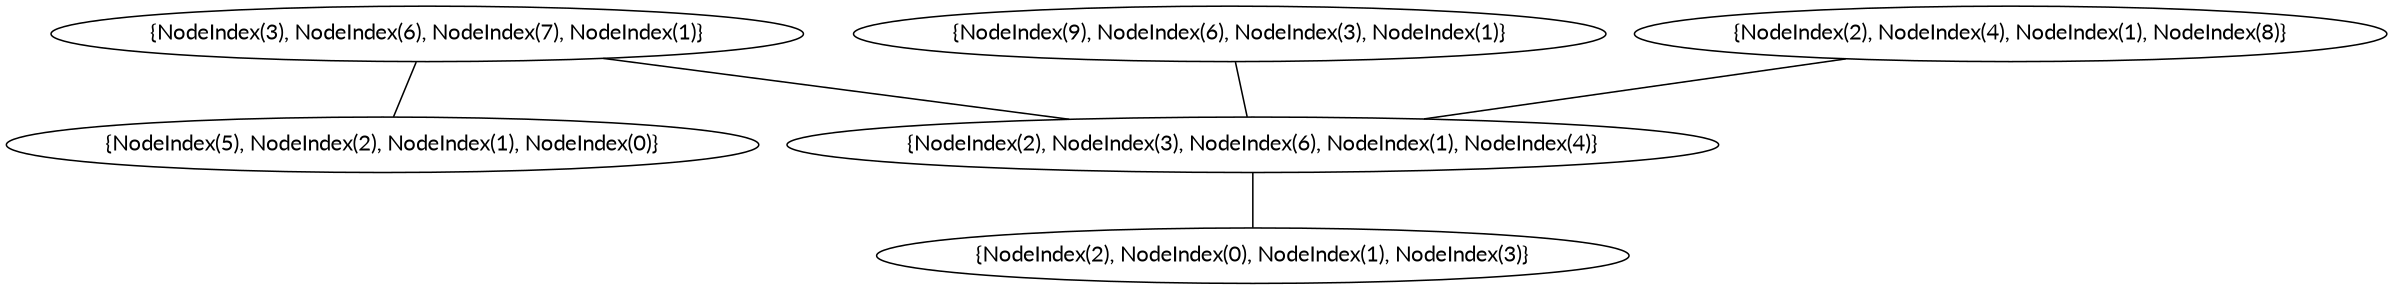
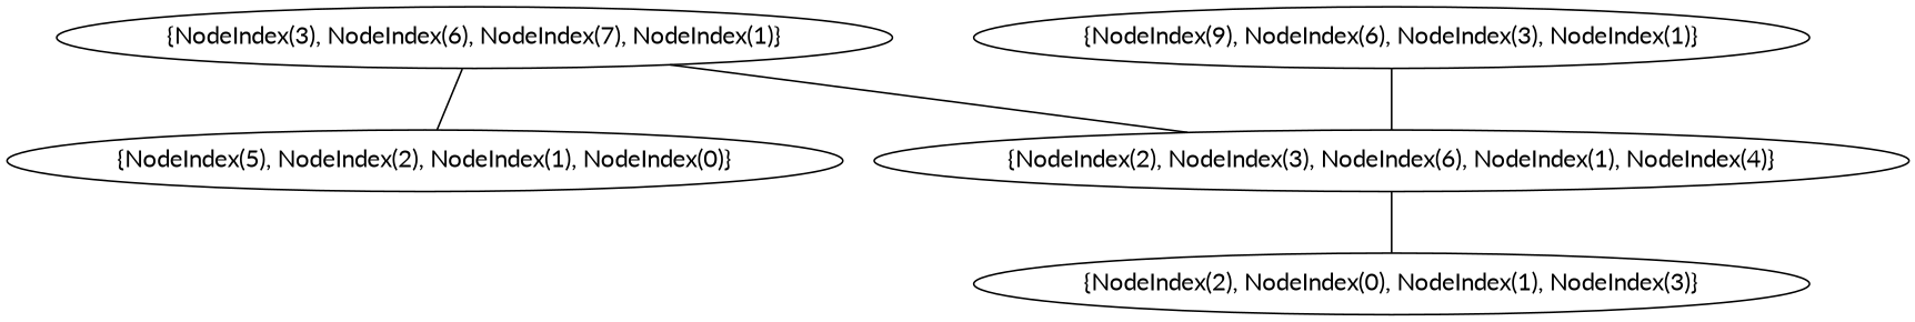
  graph {
    fontname=Lato
    node [fontname=Lato]
    edge [fontname=Lato]
    n1 [label="{NodeIndex(5), NodeIndex(2), NodeIndex(1), NodeIndex(0)}"]
    n2 [label="{NodeIndex(2), NodeIndex(0), NodeIndex(1), NodeIndex(3)}"]
    n3 [label="{NodeIndex(2), NodeIndex(3), NodeIndex(6), NodeIndex(1), NodeIndex(4)}"]
    n4 [label="{NodeIndex(3), NodeIndex(6), NodeIndex(7), NodeIndex(1)}"]
    n5 [label="{NodeIndex(9), NodeIndex(6), NodeIndex(3), NodeIndex(1)}"]
-   n6 [label="{NodeIndex(2), NodeIndex(4), NodeIndex(1), NodeIndex(8)}"]
    n3 -- n2
    n4 -- n1
    n4 -- n3
    n5 -- n3
-   n6 -- n3
  }
